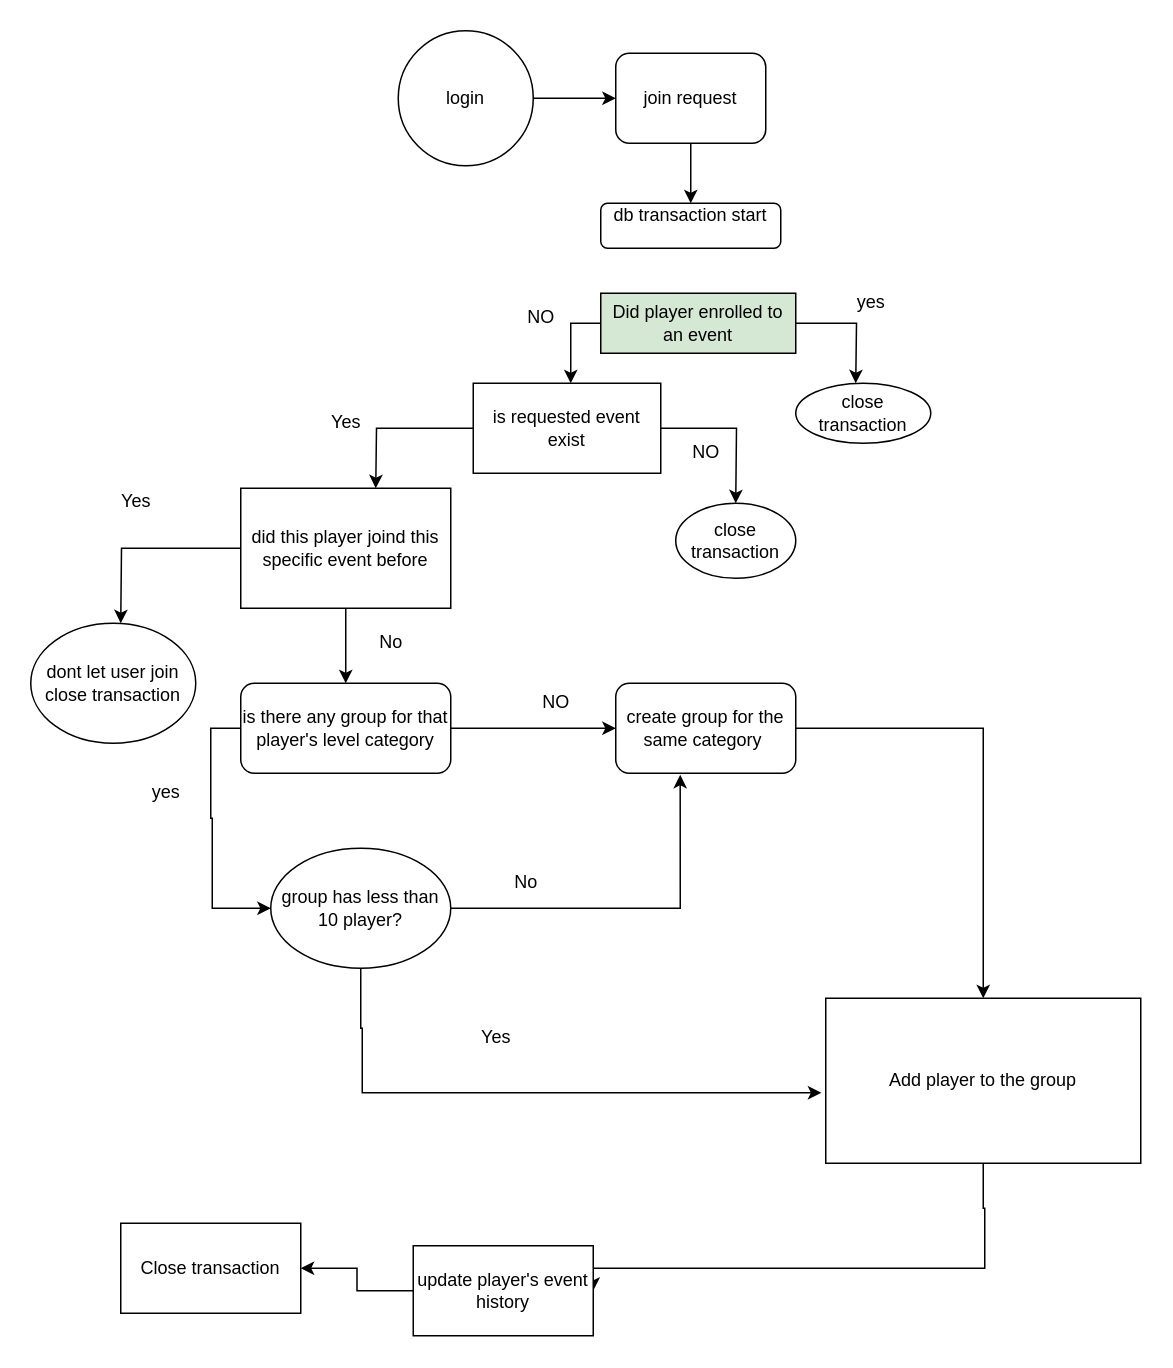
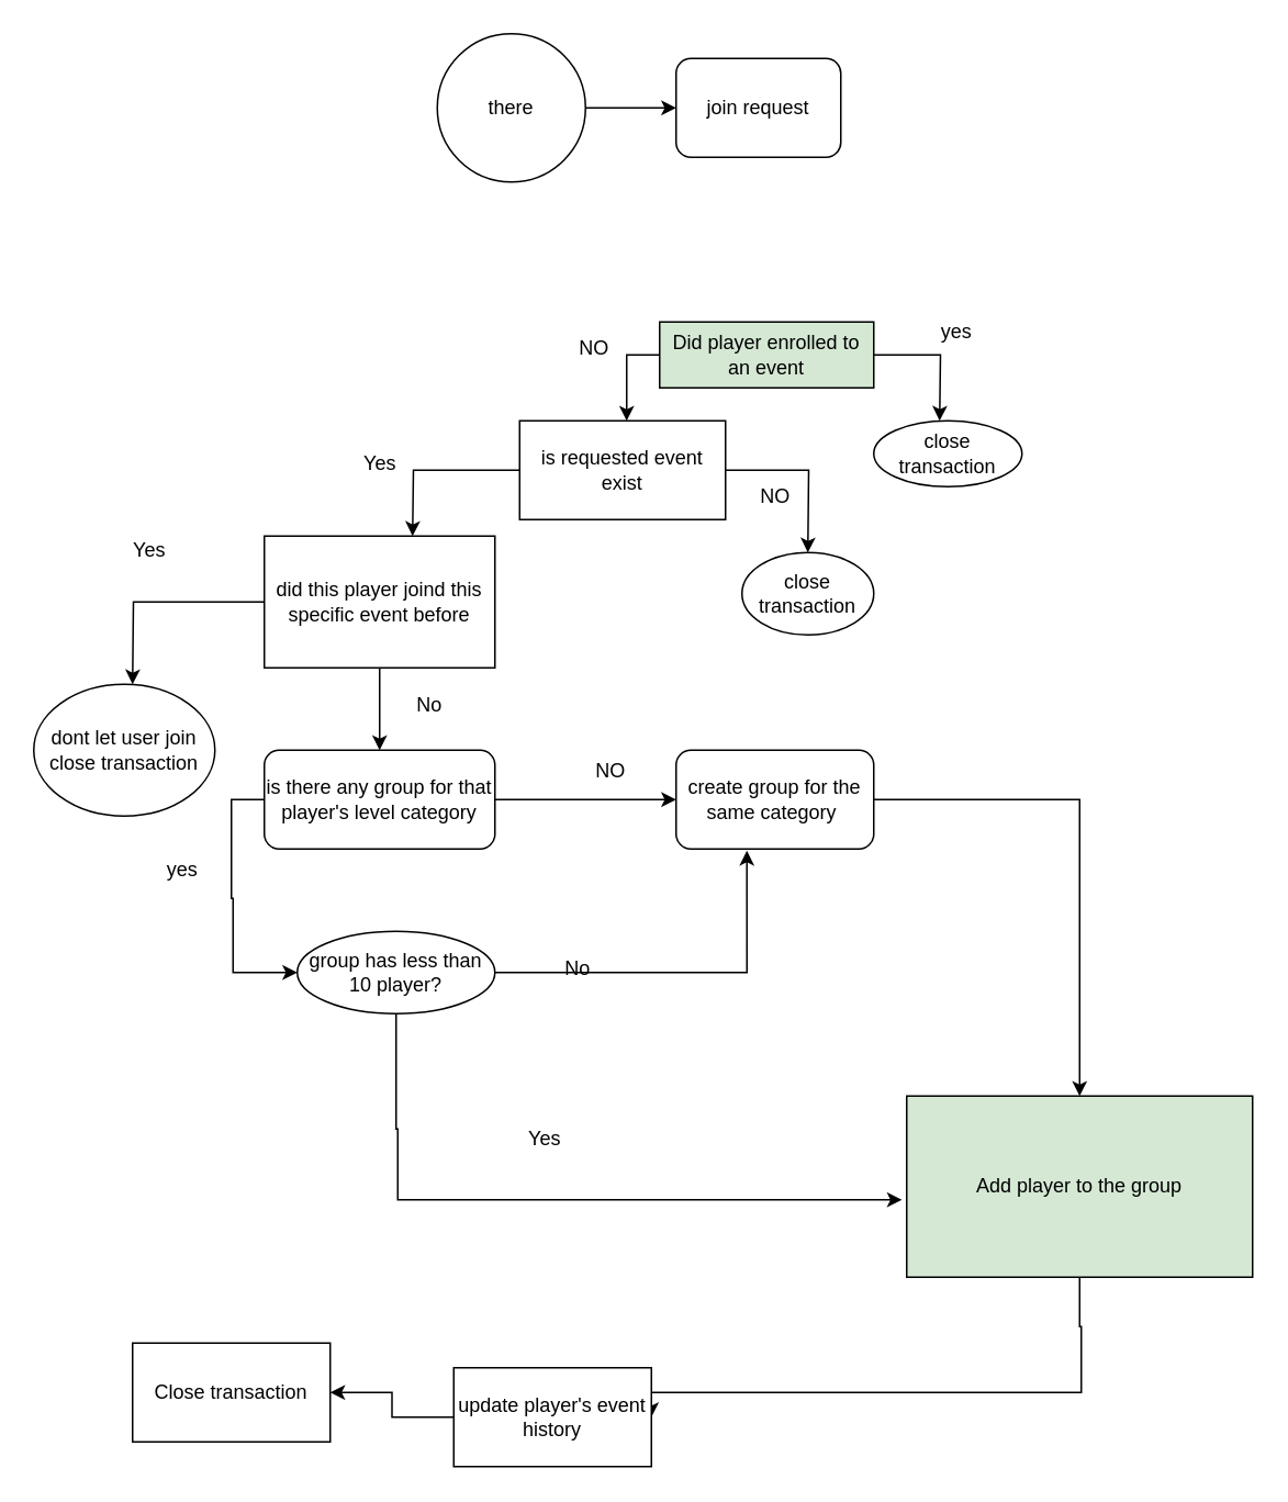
  <mxCell id="0" />
  <mxCell id="1" parent="0" />
  <mxCell id="2" style="edgeStyle=orthogonalEdgeStyle;rounded=0;orthogonalLoop=1;jettySize=auto;html=1;" edge="1" parent="1" source="3" target="5"><mxGeometry relative="1" as="geometry"><mxPoint x="170" y="295" as="targetPoint" /></mxGeometry></mxCell>
- <mxCell id="3" value="login" style="ellipse;whiteSpace=wrap;html=1;aspect=fixed;" vertex="1" parent="1"><mxGeometry x="265" y="20" width="90" height="90" as="geometry" /></mxCell>
- <mxCell id="4" style="edgeStyle=orthogonalEdgeStyle;rounded=0;orthogonalLoop=1;jettySize=auto;html=1;" edge="1" parent="1" source="5" target="6"><mxGeometry relative="1" as="geometry"><mxPoint x="280" y="315" as="targetPoint" /></mxGeometry></mxCell>
+ <mxCell id="3" value="there" style="ellipse;whiteSpace=wrap;html=1;aspect=fixed;" vertex="1" parent="1"><mxGeometry x="265" y="20" width="90" height="90" as="geometry" /></mxCell>
  <mxCell id="5" value="join request" style="rounded=1;whiteSpace=wrap;html=1;" vertex="1" parent="1"><mxGeometry x="410" y="35" width="100" height="60" as="geometry" /></mxCell>
- <mxCell id="6" value="db transaction start&lt;div&gt;&lt;br&gt;&lt;/div&gt;" style="rounded=1;whiteSpace=wrap;html=1;" vertex="1" parent="1"><mxGeometry x="400" y="135" width="120" height="30" as="geometry" /></mxCell>
  <mxCell id="7" style="edgeStyle=orthogonalEdgeStyle;rounded=0;orthogonalLoop=1;jettySize=auto;html=1;exitX=0;exitY=0.5;exitDx=0;exitDy=0;" edge="1" parent="1" source="9"><mxGeometry relative="1" as="geometry"><mxPoint x="380" y="255" as="targetPoint" /></mxGeometry></mxCell>
  <mxCell id="8" style="edgeStyle=orthogonalEdgeStyle;rounded=0;orthogonalLoop=1;jettySize=auto;html=1;exitX=1;exitY=0.5;exitDx=0;exitDy=0;" edge="1" parent="1" source="9"><mxGeometry relative="1" as="geometry"><mxPoint x="570" y="255" as="targetPoint" /></mxGeometry></mxCell>
  <mxCell id="9" value="Did player enrolled to&lt;br&gt;an event" style="rounded=0;whiteSpace=wrap;html=1;fillColor=#d5e8d4;" vertex="1" parent="1"><mxGeometry x="400" y="195" width="130" height="40" as="geometry" /></mxCell>
  <mxCell id="10" value="yes&lt;div&gt;&lt;br&gt;&lt;/div&gt;" style="text;html=1;align=center;verticalAlign=middle;resizable=0;points=[];autosize=1;strokeColor=none;fillColor=none;" vertex="1" parent="1"><mxGeometry x="560" y="188" width="40" height="40" as="geometry" /></mxCell>
  <mxCell id="11" value="close transaction" style="ellipse;whiteSpace=wrap;html=1;" vertex="1" parent="1"><mxGeometry x="530" y="255" width="90" height="40" as="geometry" /></mxCell>
  <mxCell id="12" value="NO&lt;div&gt;&lt;br&gt;&lt;/div&gt;" style="text;html=1;align=center;verticalAlign=middle;resizable=0;points=[];autosize=1;strokeColor=none;fillColor=none;" vertex="1" parent="1"><mxGeometry x="340" y="198" width="40" height="40" as="geometry" /></mxCell>
  <mxCell id="13" style="edgeStyle=orthogonalEdgeStyle;rounded=0;orthogonalLoop=1;jettySize=auto;html=1;" edge="1" parent="1" source="15"><mxGeometry relative="1" as="geometry"><mxPoint x="490" y="335" as="targetPoint" /></mxGeometry></mxCell>
  <mxCell id="14" style="edgeStyle=orthogonalEdgeStyle;rounded=0;orthogonalLoop=1;jettySize=auto;html=1;" edge="1" parent="1" source="15"><mxGeometry relative="1" as="geometry"><mxPoint x="250" y="325" as="targetPoint" /></mxGeometry></mxCell>
  <mxCell id="15" value="is requested event exist" style="rounded=0;whiteSpace=wrap;html=1;" vertex="1" parent="1"><mxGeometry x="315" y="255" width="125" height="60" as="geometry" /></mxCell>
  <mxCell id="16" value="NO&lt;div&gt;&lt;br&gt;&lt;/div&gt;" style="text;html=1;align=center;verticalAlign=middle;resizable=0;points=[];autosize=1;strokeColor=none;fillColor=none;" vertex="1" parent="1"><mxGeometry x="450" y="288" width="40" height="40" as="geometry" /></mxCell>
  <mxCell id="17" value="close transaction" style="ellipse;whiteSpace=wrap;html=1;" vertex="1" parent="1"><mxGeometry x="450" y="335" width="80" height="50" as="geometry" /></mxCell>
  <mxCell id="18" value="Yes&lt;div&gt;&lt;br&gt;&lt;/div&gt;" style="text;html=1;align=center;verticalAlign=middle;resizable=0;points=[];autosize=1;strokeColor=none;fillColor=none;" vertex="1" parent="1"><mxGeometry x="210" y="268" width="40" height="40" as="geometry" /></mxCell>
  <mxCell id="19" style="edgeStyle=orthogonalEdgeStyle;rounded=0;orthogonalLoop=1;jettySize=auto;html=1;" edge="1" parent="1" source="21"><mxGeometry relative="1" as="geometry"><mxPoint x="80" y="415" as="targetPoint" /></mxGeometry></mxCell>
  <mxCell id="20" style="edgeStyle=orthogonalEdgeStyle;rounded=0;orthogonalLoop=1;jettySize=auto;html=1;" edge="1" parent="1" source="21" target="27"><mxGeometry relative="1" as="geometry"><mxPoint x="230" y="455" as="targetPoint" /></mxGeometry></mxCell>
  <mxCell id="21" value="did this player joind this specific event before" style="rounded=0;whiteSpace=wrap;html=1;" vertex="1" parent="1"><mxGeometry x="160" y="325" width="140" height="80" as="geometry" /></mxCell>
  <mxCell id="22" value="Yes&lt;div&gt;&lt;br&gt;&lt;div&gt;&lt;br&gt;&lt;/div&gt;&lt;/div&gt;" style="text;html=1;align=center;verticalAlign=middle;resizable=0;points=[];autosize=1;strokeColor=none;fillColor=none;" vertex="1" parent="1"><mxGeometry x="70" y="318" width="40" height="60" as="geometry" /></mxCell>
  <mxCell id="23" value="dont let user join&lt;br&gt;close transaction" style="ellipse;whiteSpace=wrap;html=1;" vertex="1" parent="1"><mxGeometry x="20" y="415" width="110" height="80" as="geometry" /></mxCell>
  <mxCell id="24" value="&lt;div&gt;No&lt;/div&gt;" style="text;html=1;align=center;verticalAlign=middle;resizable=0;points=[];autosize=1;strokeColor=none;fillColor=none;" vertex="1" parent="1"><mxGeometry x="240" y="413" width="40" height="30" as="geometry" /></mxCell>
  <mxCell id="25" style="edgeStyle=orthogonalEdgeStyle;rounded=0;orthogonalLoop=1;jettySize=auto;html=1;" edge="1" parent="1" source="27" target="30"><mxGeometry relative="1" as="geometry"><mxPoint x="340" y="605" as="targetPoint" /><Array as="points"><mxPoint x="140" y="485" /><mxPoint x="140" y="545" /><mxPoint x="141" y="545" /></Array></mxGeometry></mxCell>
  <mxCell id="26" style="edgeStyle=orthogonalEdgeStyle;rounded=0;orthogonalLoop=1;jettySize=auto;html=1;" edge="1" parent="1" source="27"><mxGeometry relative="1" as="geometry"><mxPoint x="410" y="485" as="targetPoint" /></mxGeometry></mxCell>
  <mxCell id="27" value="is there any group for that player's level category" style="rounded=1;whiteSpace=wrap;html=1;" vertex="1" parent="1"><mxGeometry x="160" y="455" width="140" height="60" as="geometry" /></mxCell>
  <mxCell id="28" value="&lt;div&gt;yes&lt;/div&gt;&lt;div&gt;&lt;br&gt;&lt;/div&gt;" style="text;html=1;align=center;verticalAlign=middle;resizable=0;points=[];autosize=1;strokeColor=none;fillColor=none;" vertex="1" parent="1"><mxGeometry x="90" y="515" width="40" height="40" as="geometry" /></mxCell>
  <mxCell id="29" style="edgeStyle=orthogonalEdgeStyle;rounded=0;orthogonalLoop=1;jettySize=auto;html=1;entryX=-0.014;entryY=0.573;entryDx=0;entryDy=0;entryPerimeter=0;" edge="1" parent="1" source="30" target="38"><mxGeometry relative="1" as="geometry"><mxPoint x="480" y="725" as="targetPoint" /><Array as="points"><mxPoint x="240" y="685" /><mxPoint x="241" y="685" /><mxPoint x="241" y="728" /></Array></mxGeometry></mxCell>
- <mxCell id="30" value="group has less than 10 player?" style="ellipse;whiteSpace=wrap;html=1;" vertex="1" parent="1"><mxGeometry x="180" y="565" width="120" height="80" as="geometry" /></mxCell>
+ <mxCell id="30" value="group has less than 10 player?" style="ellipse;whiteSpace=wrap;html=1;" vertex="1" parent="1"><mxGeometry x="180" y="565" width="120" height="50" as="geometry" /></mxCell>
  <mxCell id="31" value="NO" style="text;html=1;align=center;verticalAlign=middle;resizable=0;points=[];autosize=1;strokeColor=none;fillColor=none;" vertex="1" parent="1"><mxGeometry x="350" y="453" width="40" height="30" as="geometry" /></mxCell>
  <mxCell id="32" style="edgeStyle=orthogonalEdgeStyle;rounded=0;orthogonalLoop=1;jettySize=auto;html=1;" edge="1" parent="1" source="33" target="38"><mxGeometry relative="1" as="geometry"><mxPoint x="610" y="675" as="targetPoint" /></mxGeometry></mxCell>
  <mxCell id="33" value="create group for the same category&amp;nbsp;" style="rounded=1;whiteSpace=wrap;html=1;" vertex="1" parent="1"><mxGeometry x="410" y="455" width="120" height="60" as="geometry" /></mxCell>
  <mxCell id="34" style="edgeStyle=orthogonalEdgeStyle;rounded=0;orthogonalLoop=1;jettySize=auto;html=1;entryX=0.358;entryY=1.017;entryDx=0;entryDy=0;entryPerimeter=0;" edge="1" parent="1" source="30" target="33"><mxGeometry relative="1" as="geometry" /></mxCell>
  <mxCell id="35" value="No" style="text;html=1;align=center;verticalAlign=middle;resizable=0;points=[];autosize=1;strokeColor=none;fillColor=none;" vertex="1" parent="1"><mxGeometry x="330" y="573" width="40" height="30" as="geometry" /></mxCell>
  <mxCell id="36" value="Yes&lt;div&gt;&lt;br&gt;&lt;/div&gt;" style="text;html=1;align=center;verticalAlign=middle;resizable=0;points=[];autosize=1;strokeColor=none;fillColor=none;" vertex="1" parent="1"><mxGeometry x="310" y="678" width="40" height="40" as="geometry" /></mxCell>
  <mxCell id="37" style="edgeStyle=orthogonalEdgeStyle;rounded=0;orthogonalLoop=1;jettySize=auto;html=1;entryX=1;entryY=0.5;entryDx=0;entryDy=0;" edge="1" parent="1" source="38" target="40"><mxGeometry relative="1" as="geometry"><mxPoint x="410" y="845" as="targetPoint" /><Array as="points"><mxPoint x="655" y="805" /><mxPoint x="656" y="805" /><mxPoint x="656" y="845" /></Array></mxGeometry></mxCell>
- <mxCell id="38" value="Add player to the group" style="rounded=0;whiteSpace=wrap;html=1;" vertex="1" parent="1"><mxGeometry x="550" y="665" width="210" height="110" as="geometry" /></mxCell>
+ <mxCell id="38" value="Add player to the group" style="rounded=0;whiteSpace=wrap;html=1;fillColor=#d5e8d4;" vertex="1" parent="1"><mxGeometry x="550" y="665" width="210" height="110" as="geometry" /></mxCell>
  <mxCell id="39" style="edgeStyle=orthogonalEdgeStyle;rounded=0;orthogonalLoop=1;jettySize=auto;html=1;" edge="1" parent="1" source="40" target="41"><mxGeometry relative="1" as="geometry"><mxPoint x="170" y="845" as="targetPoint" /></mxGeometry></mxCell>
  <mxCell id="40" value="update player's event history" style="rounded=0;whiteSpace=wrap;html=1;" vertex="1" parent="1"><mxGeometry x="275" y="830" width="120" height="60" as="geometry" /></mxCell>
  <mxCell id="41" value="Close transaction" style="rounded=0;whiteSpace=wrap;html=1;" vertex="1" parent="1"><mxGeometry x="80" y="815" width="120" height="60" as="geometry" /></mxCell>
